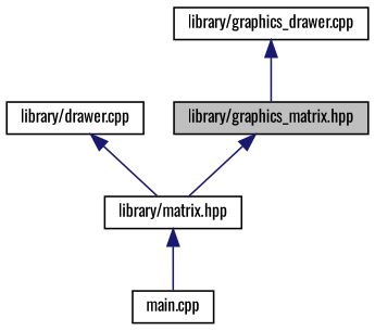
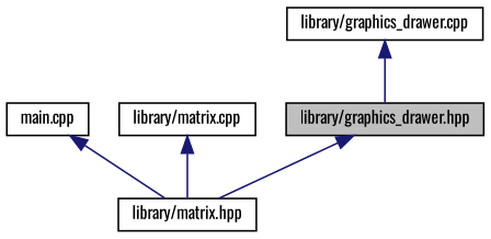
  digraph {
    fontname=Oswald
    node [color=black fillcolor=white fontname=Oswald fontsize=10 shape=record style=filled]
    edge [color=midnightblue dir=back fontname=Oswald fontsize=10 labelfontname=Helvetica labelfontsize=10 style=solid]
-   n1 [fillcolor=grey75 fontcolor=black height=0.2 label="library/graphics_matrix.hpp" width=0.4]
+   n1 [fillcolor=grey75 fontcolor=black height=0.2 label="library/graphics_drawer.hpp" width=0.4]
    n2 [height=0.2 label="library/matrix.hpp" width=0.4]
    n3 [height=0.2 label="library/graphics_drawer.cpp" width=0.4]
    n4 [height=0.2 label="main.cpp" width=0.4]
-   n5 [height=0.2 label="library/drawer.cpp" width=0.4]
+   n5 [height=0.2 label="library/matrix.cpp" width=0.4]
    n1 -> n2
-   n2 -> n4
+   n4 -> n2
    n3 -> n1
    n5 -> n2
  }
